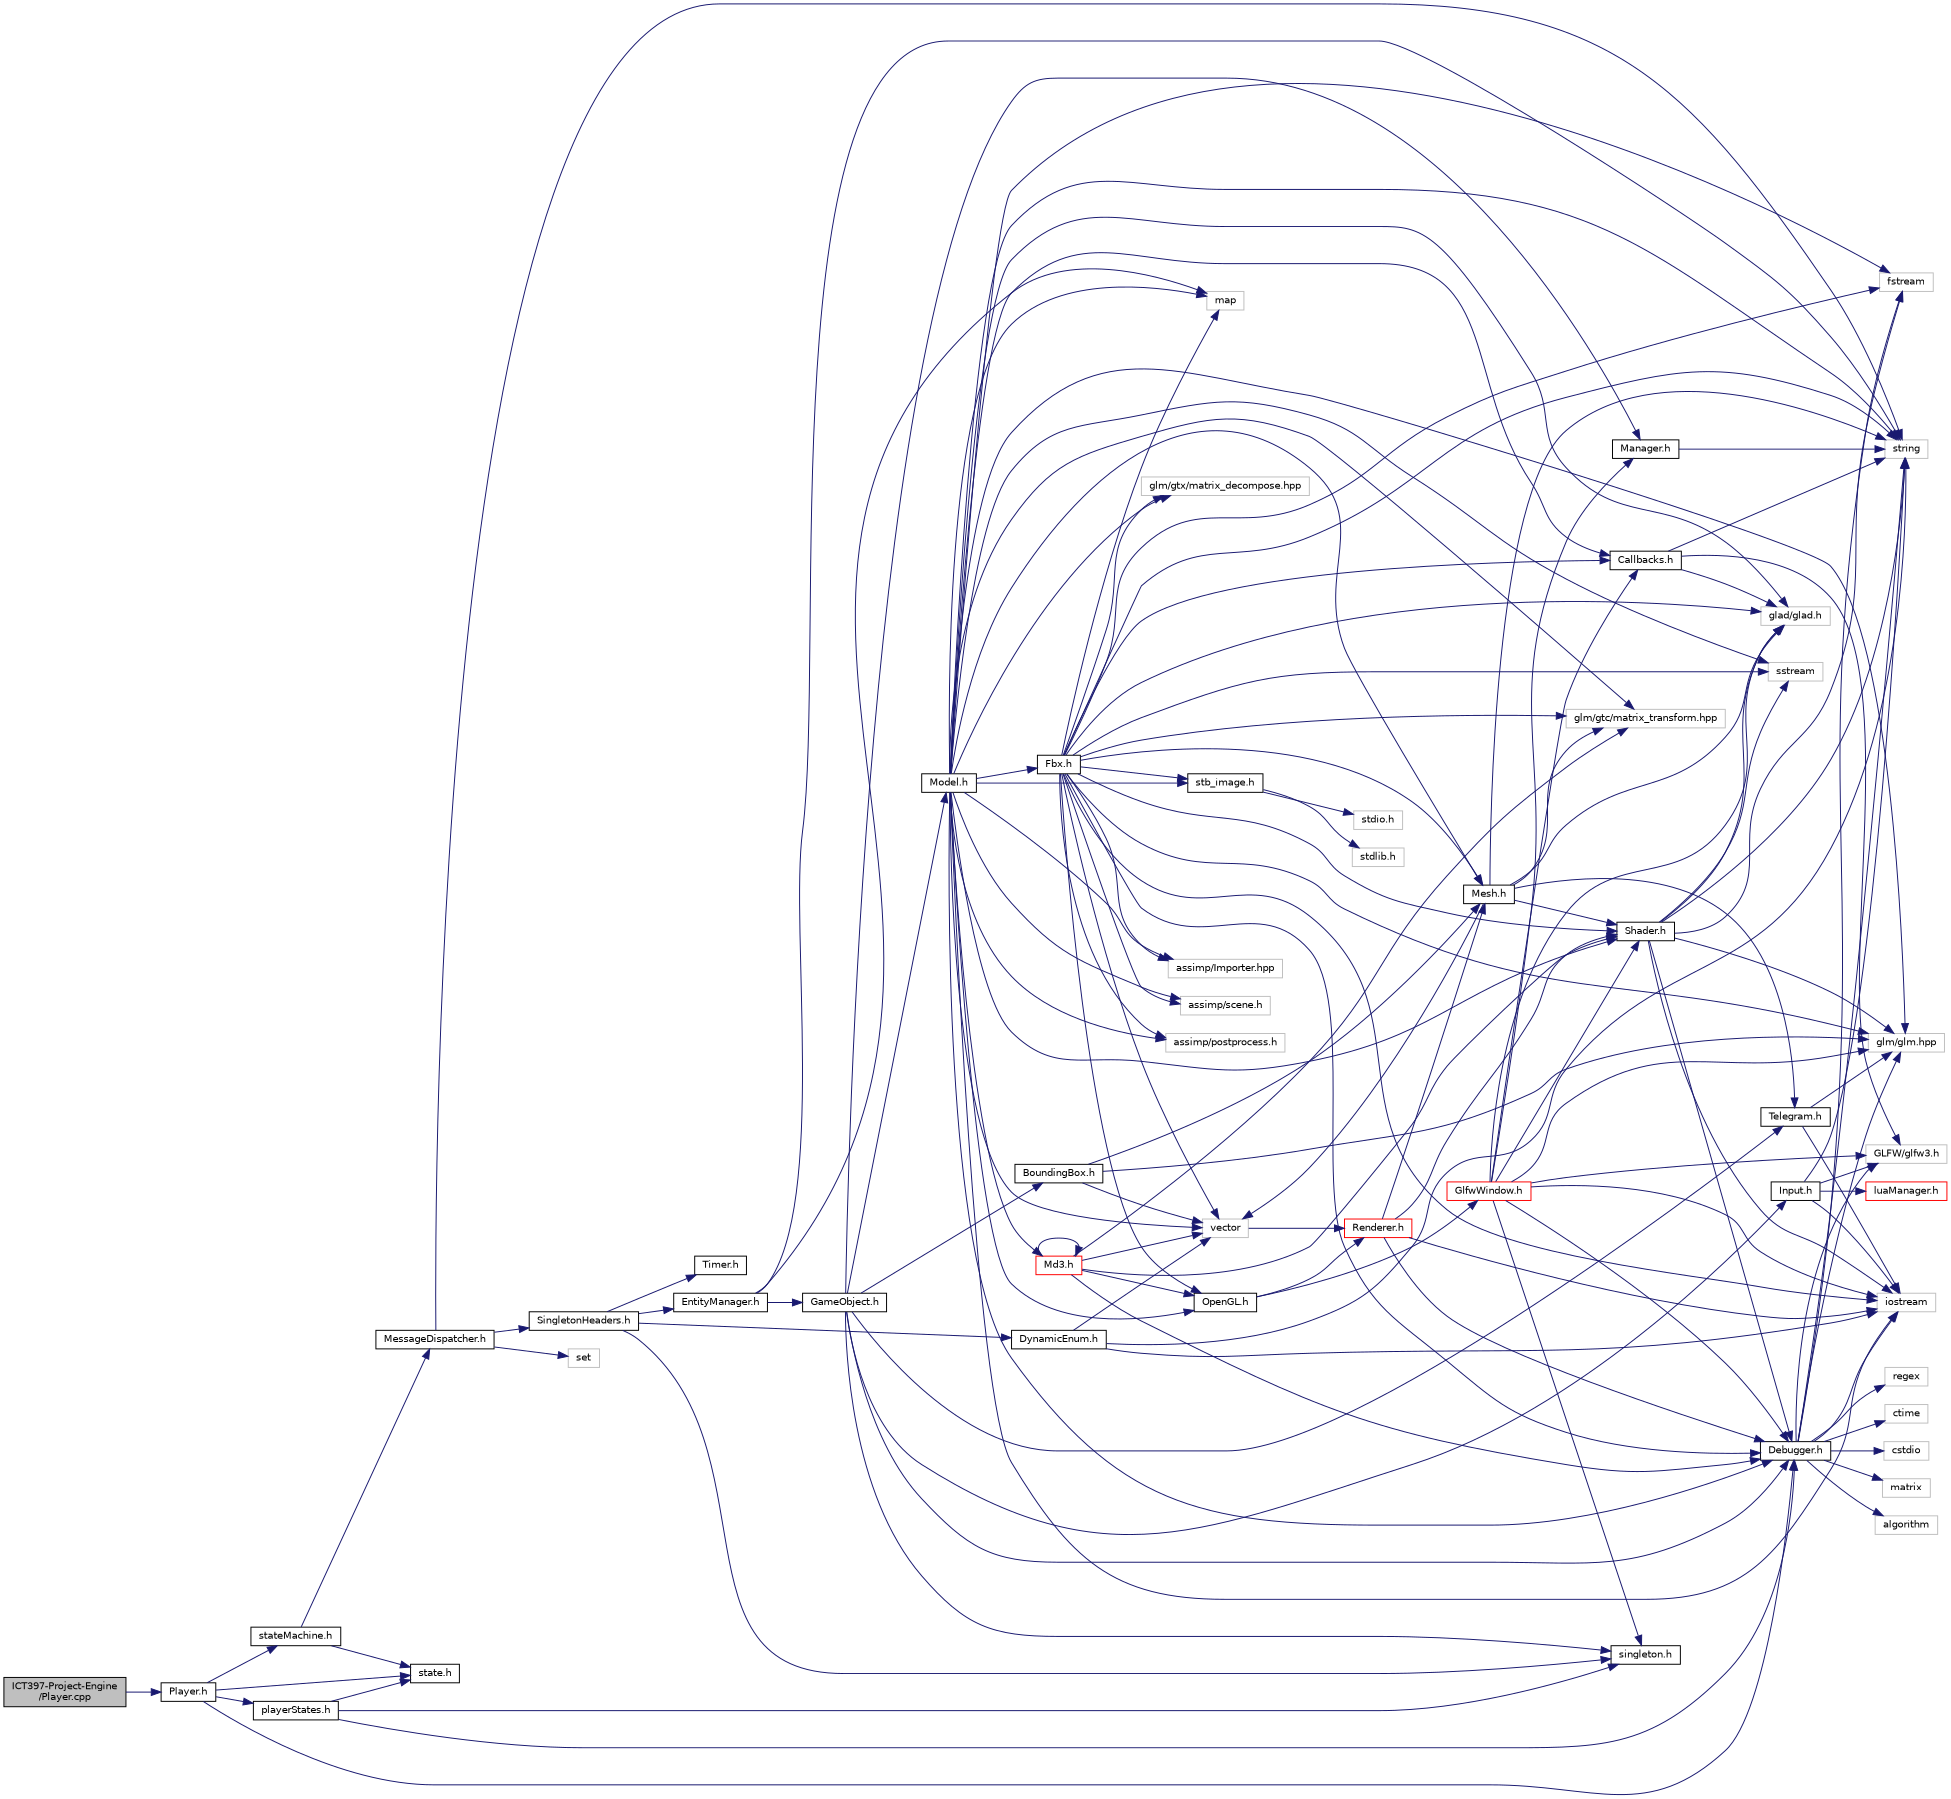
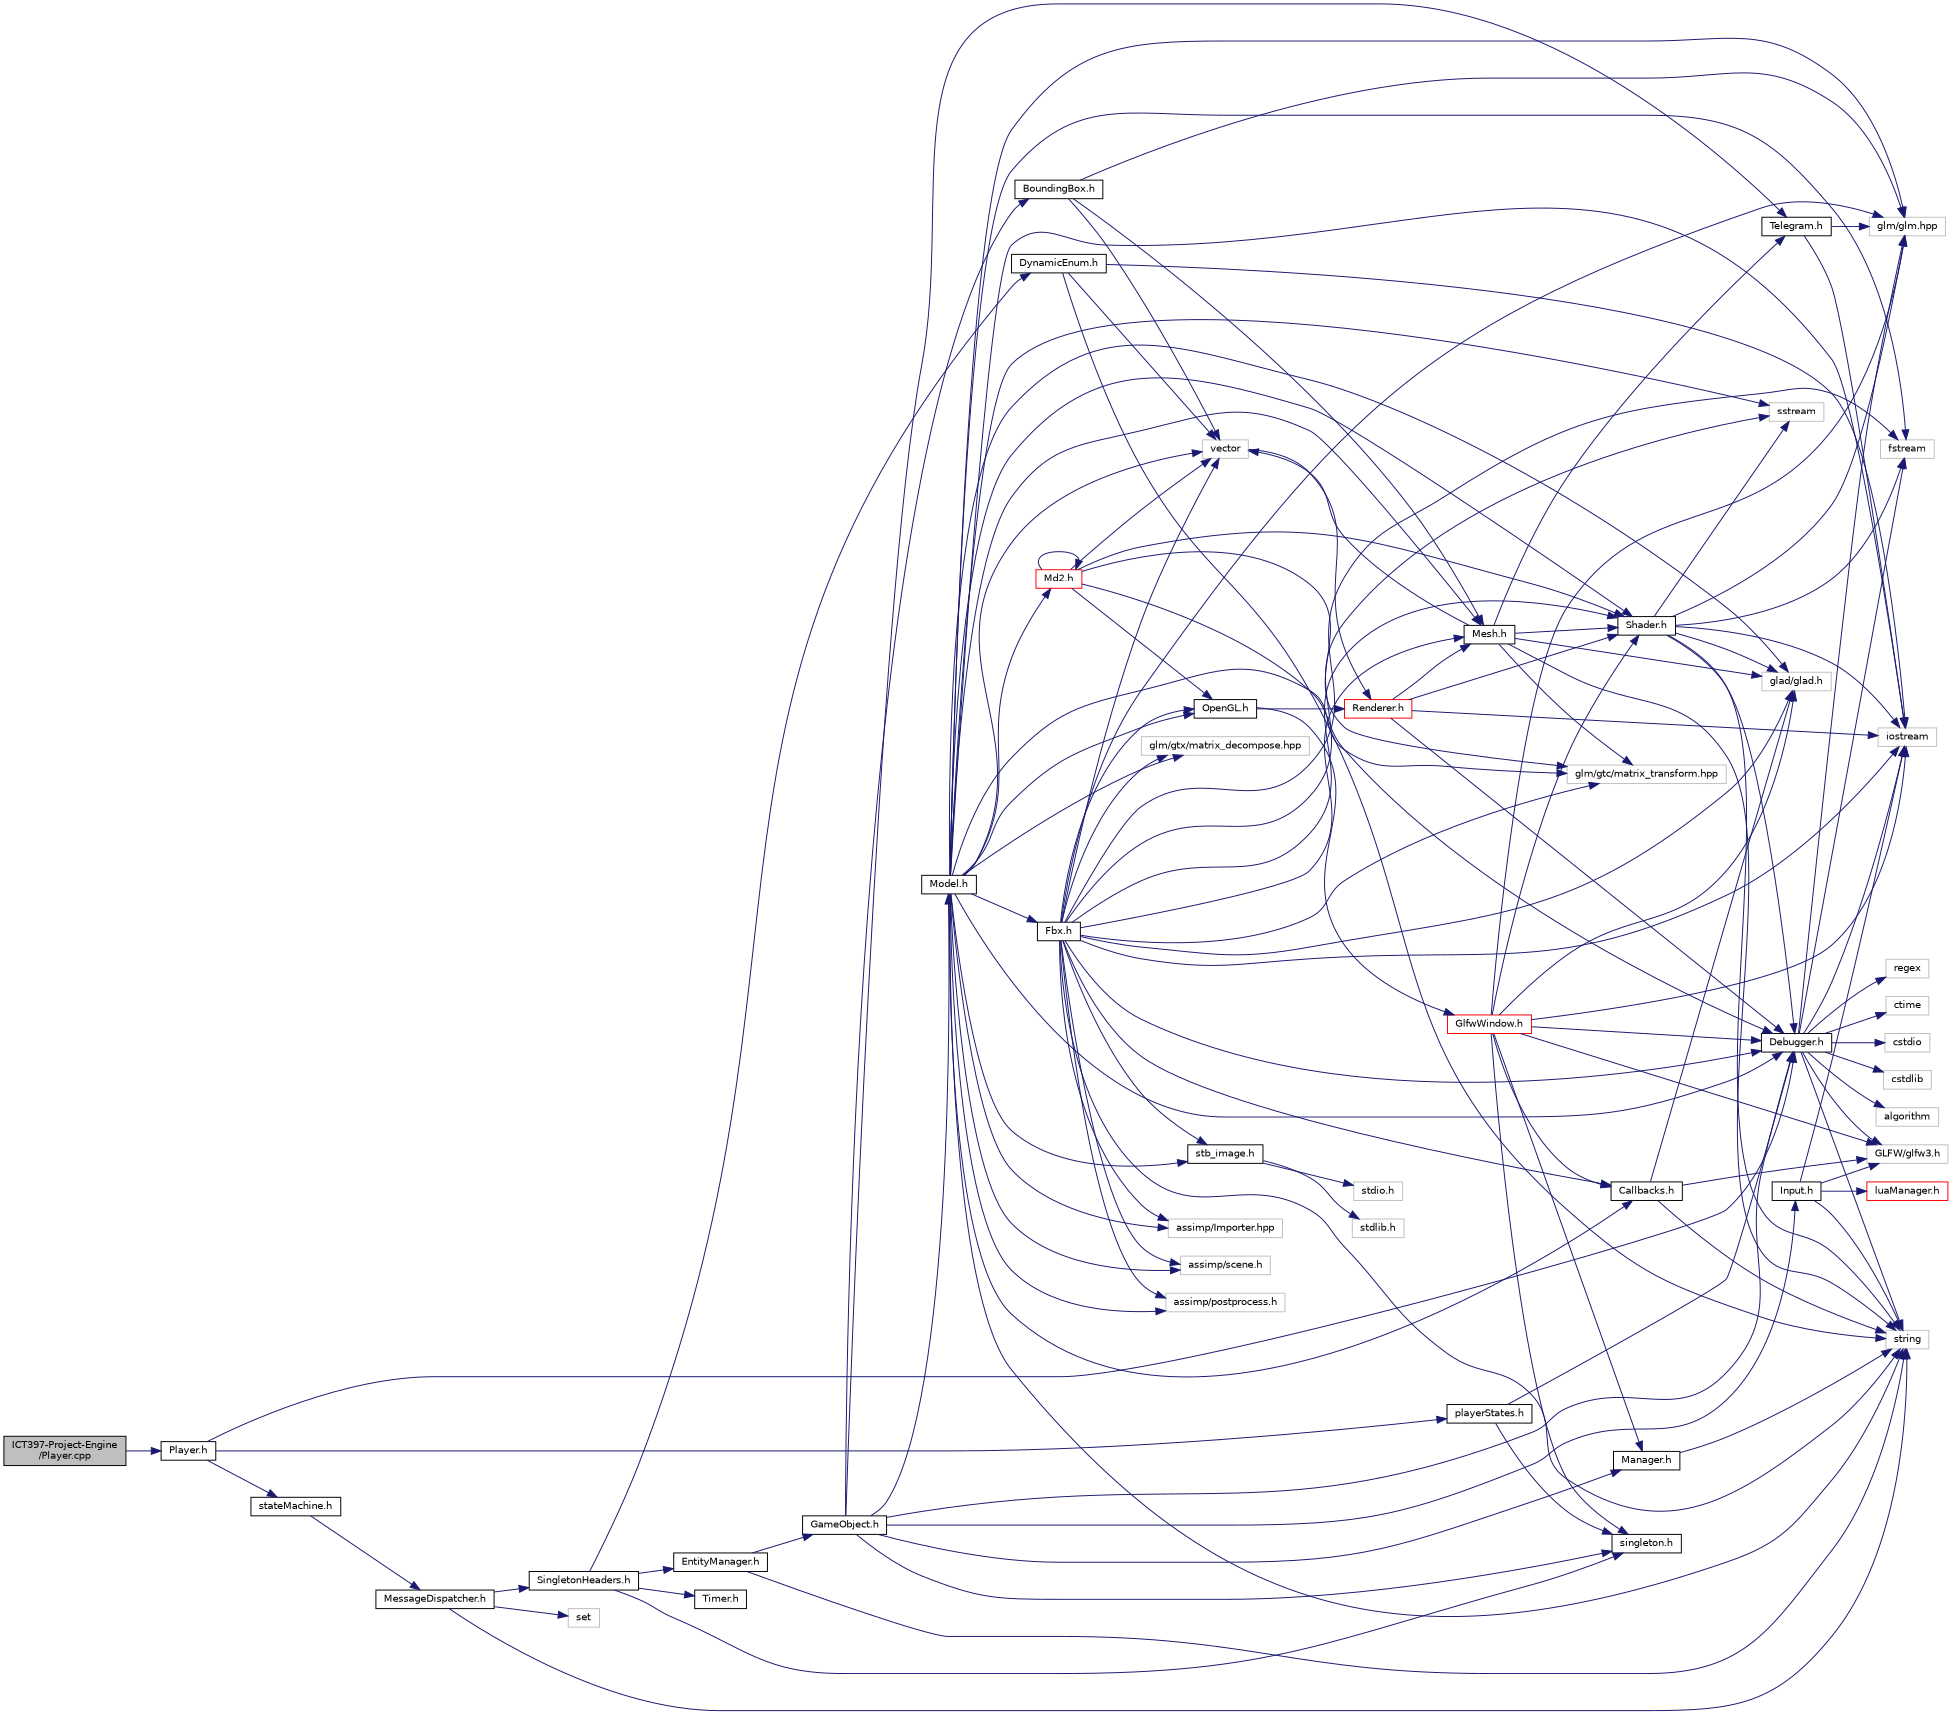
  digraph {
    rankdir=LR
    node [color=black fillcolor=white fontname=Helvetica fontsize=10 shape=record style=filled]
    edge [color=midnightblue fontname=Helvetica fontsize=10 labelfontname=Helvetica labelfontsize=10 style=solid]
    n1 [fillcolor=grey75 fontcolor=black height=0.2 label="ICT397-Project-Engine\l/Player.cpp" width=0.4]
    n2 [height=0.2 label="Player.h" width=0.4]
-   n3 [height=0.2 label="state.h" width=0.4]
    n4 [height=0.2 label="stateMachine.h" width=0.4]
    n5 [height=0.2 label="Debugger.h" width=0.4]
    n6 [height=0.2 label="playerStates.h" width=0.4]
    n7 [height=0.2 label="MessageDispatcher.h" width=0.4]
    n8 [color=grey75 height=0.2 label=string width=0.4]
    n9 [color=grey75 height=0.2 label="glm/glm.hpp" width=0.4]
    n10 [color=grey75 height=0.2 label=fstream width=0.4]
    n11 [color=grey75 height=0.2 label=iostream width=0.4]
    n12 [color=grey75 height=0.2 label="GLFW/glfw3.h" width=0.4]
    n13 [color=grey75 height=0.2 label=ctime width=0.4]
    n14 [color=grey75 height=0.2 label=cstdio width=0.4]
-   n15 [color=grey75 height=0.2 label=matrix width=0.4]
+   n15 [color=grey75 height=0.2 label=cstdlib width=0.4]
    n16 [color=grey75 height=0.2 label=algorithm width=0.4]
    n17 [color=grey75 height=0.2 label=regex width=0.4]
    n18 [height=0.2 label="singleton.h" width=0.4]
    n19 [color=grey75 height=0.2 label=set width=0.4]
    n20 [height=0.2 label="SingletonHeaders.h" width=0.4]
    n21 [height=0.2 label="EntityManager.h" width=0.4]
    n22 [height=0.2 label="DynamicEnum.h" width=0.4]
    n23 [height=0.2 label="Timer.h" width=0.4]
-   n24 [color=grey75 height=0.2 label=map width=0.4]
    n25 [height=0.2 label="GameObject.h" width=0.4]
    n26 [color=grey75 height=0.2 label=vector width=0.4]
    n27 [height=0.2 label="Model.h" width=0.4]
    n28 [height=0.2 label="Manager.h" width=0.4]
    n29 [height=0.2 label="BoundingBox.h" width=0.4]
    n30 [height=0.2 label="Input.h" width=0.4]
    n31 [height=0.2 label="Telegram.h" width=0.4]
    n32 [color=grey75 height=0.2 label="glad/glad.h" width=0.4]
    n33 [color=grey75 height=0.2 label="glm/gtc/matrix_transform.hpp" width=0.4]
    n34 [color=grey75 height=0.2 label="glm/gtx/matrix_decompose.hpp" width=0.4]
    n35 [height=0.2 label="stb_image.h" width=0.4]
    n36 [color=grey75 height=0.2 label="assimp/Importer.hpp" width=0.4]
    n37 [color=grey75 height=0.2 label="assimp/scene.h" width=0.4]
    n38 [color=grey75 height=0.2 label="assimp/postprocess.h" width=0.4]
    n39 [height=0.2 label="Mesh.h" width=0.4]
    n40 [height=0.2 label="Shader.h" width=0.4]
    n41 [color=grey75 height=0.2 label=sstream width=0.4]
    n42 [height=0.2 label="Callbacks.h" width=0.4]
    n43 [height=0.2 label="OpenGL.h" width=0.4]
    n44 [height=0.2 label="Fbx.h" width=0.4]
-   n45 [color=red height=0.2 label="Md3.h" width=0.4]
+   n45 [color=red height=0.2 label="Md2.h" width=0.4]
    n46 [color=red height=0.2 label="luaManager.h" width=0.4]
    n47 [color=grey75 height=0.2 label="stdio.h" width=0.4]
    n48 [color=grey75 height=0.2 label="stdlib.h" width=0.4]
    n49 [color=red height=0.2 label="Renderer.h" width=0.4]
    n50 [color=red height=0.2 label="GlfwWindow.h" width=0.4]
    n1 -> n2
-   n2 -> n3
    n2 -> n4
    n2 -> n5
    n2 -> n6
-   n4 -> n3
    n4 -> n7
    n5 -> n8
    n5 -> n9
    n5 -> n10
    n5 -> n11
    n5 -> n12
    n5 -> n13
    n5 -> n14
    n5 -> n15
    n5 -> n16
    n5 -> n17
-   n6 -> n3
    n6 -> n5
    n6 -> n18
    n7 -> n8
    n7 -> n19
    n7 -> n20
    n20 -> n18
    n20 -> n21
    n20 -> n22
    n20 -> n23
    n21 -> n8
-   n21 -> n24
    n21 -> n25
    n22 -> n8
    n22 -> n11
    n22 -> n26
    n25 -> n5
    n25 -> n18
    n25 -> n27
    n25 -> n28
    n25 -> n29
    n25 -> n30
    n25 -> n31
    n26 -> n49
    n27 -> n5
    n27 -> n8
    n27 -> n9
    n27 -> n10
    n27 -> n11
-   n27 -> n24
    n27 -> n26
    n27 -> n32
    n27 -> n33
    n27 -> n34
    n27 -> n35
    n27 -> n36
    n27 -> n37
    n27 -> n38
    n27 -> n39
    n27 -> n40
    n27 -> n41
    n27 -> n42
    n27 -> n43
    n27 -> n44
    n27 -> n45
    n28 -> n8
    n29 -> n9
    n29 -> n26
    n29 -> n39
    n30 -> n8
    n30 -> n11
    n30 -> n12
    n30 -> n46
    n31 -> n9
    n31 -> n11
    n35 -> n47
    n35 -> n48
    n39 -> n8
    n39 -> n26
    n39 -> n31
    n39 -> n32
    n39 -> n33
    n39 -> n40
    n40 -> n5
    n40 -> n8
    n40 -> n9
    n40 -> n10
    n40 -> n11
    n40 -> n32
    n40 -> n41
    n42 -> n8
    n42 -> n12
    n42 -> n32
    n43 -> n49
    n43 -> n50
    n44 -> n5
    n44 -> n8
    n44 -> n9
    n44 -> n10
    n44 -> n11
-   n44 -> n24
    n44 -> n26
    n44 -> n32
    n44 -> n33
    n44 -> n34
    n44 -> n35
    n44 -> n36
    n44 -> n37
    n44 -> n38
    n44 -> n39
    n44 -> n40
    n44 -> n41
    n44 -> n42
    n44 -> n43
    n45 -> n5
    n45 -> n26
    n45 -> n33
    n45 -> n40
    n45 -> n43
    n45 -> n45
    n49 -> n5
    n49 -> n11
    n49 -> n39
    n49 -> n40
    n50 -> n5
    n50 -> n9
    n50 -> n11
    n50 -> n12
    n50 -> n18
    n50 -> n28
    n50 -> n32
    n50 -> n40
    n50 -> n42
  }
